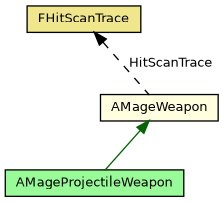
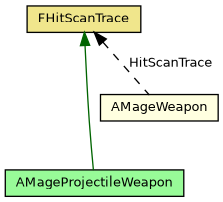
  digraph {
    node [color=black fontname=Helvetica fontsize=10 shape=record style=filled]
    edge [dir=back fontname=Helvetica fontsize=10 labelfontname=Helvetica labelfontsize=10]
    n1 [fillcolor=palegreen fontcolor=black height=0.2 label=AMageProjectileWeapon width=0.4]
    n2 [fillcolor=lightyellow height=0.2 label=AMageWeapon width=0.4]
    n3 [fillcolor=khaki height=0.2 label=FHitScanTrace width=0.4]
-   n2 -> n1 [color=darkgreen style=solid]
+   n3 -> n1 [color=darkgreen style=solid]
    n3 -> n2 [color=black label=" HitScanTrace" style=dashed]
  }
